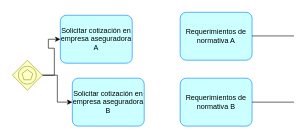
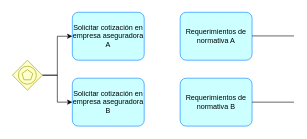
  <mxCell id="0" />
  <mxCell id="1" parent="0" />
  <mxCell id="2" value="Solicitar cotización en empresa aseguradora B" style="points=[[0.25,0,0],[0.5,0,0],[0.75,0,0],[1,0.25,0],[1,0.5,0],[1,0.75,0],[0.75,1,0],[0.5,1,0],[0.25,1,0],[0,0.75,0],[0,0.5,0],[0,0.25,0]];shape=mxgraph.bpmn.task;whiteSpace=wrap;rectStyle=rounded;size=10;html=1;taskMarker=abstract;strokeColor=#007FFF;fillColor=#CCFFFF;" vertex="1" parent="1"><mxGeometry x="120" y="130" width="120" height="80" as="geometry" /></mxCell>
  <mxCell id="3" style="edgeStyle=orthogonalEdgeStyle;rounded=0;orthogonalLoop=1;jettySize=auto;html=1;entryX=0;entryY=0.5;entryDx=0;entryDy=0;entryPerimeter=0;" edge="1" parent="1" source="5" target="6"><mxGeometry relative="1" as="geometry" /></mxCell>
  <mxCell id="4" style="edgeStyle=orthogonalEdgeStyle;rounded=0;orthogonalLoop=1;jettySize=auto;html=1;entryX=0;entryY=0.5;entryDx=0;entryDy=0;entryPerimeter=0;" edge="1" parent="1" source="5" target="2"><mxGeometry relative="1" as="geometry" /></mxCell>
  <mxCell id="5" value="" style="points=[[0.25,0.25,0],[0.5,0,0],[0.75,0.25,0],[1,0.5,0],[0.75,0.75,0],[0.5,1,0],[0.25,0.75,0],[0,0.5,0]];shape=mxgraph.bpmn.gateway2;html=1;verticalLabelPosition=bottom;labelBackgroundColor=#ffffff;verticalAlign=top;align=center;perimeter=rhombusPerimeter;outlineConnect=0;outline=standard;symbol=multiple;strokeColor=#999900;fillColor=#FFFFCC;" vertex="1" parent="1"><mxGeometry x="20" y="100" width="50" height="50" as="geometry" /></mxCell>
- <mxCell id="6" value="Solicitar cotización en empresa aseguradora A" style="points=[[0.25,0,0],[0.5,0,0],[0.75,0,0],[1,0.25,0],[1,0.5,0],[1,0.75,0],[0.75,1,0],[0.5,1,0],[0.25,1,0],[0,0.75,0],[0,0.5,0],[0,0.25,0]];shape=mxgraph.bpmn.task;whiteSpace=wrap;rectStyle=rounded;size=10;html=1;taskMarker=abstract;strokeColor=#007FFF;fillColor=#CCFFFF;" vertex="1" parent="1"><mxGeometry x="100" y="25" width="120" height="80" as="geometry" /></mxCell>
+ <mxCell id="6" value="Solicitar cotización en empresa aseguradora A" style="points=[[0.25,0,0],[0.5,0,0],[0.75,0,0],[1,0.25,0],[1,0.5,0],[1,0.75,0],[0.75,1,0],[0.5,1,0],[0.25,1,0],[0,0.75,0],[0,0.5,0],[0,0.25,0]];shape=mxgraph.bpmn.task;whiteSpace=wrap;rectStyle=rounded;size=10;html=1;taskMarker=abstract;strokeColor=#007FFF;fillColor=#CCFFFF;" vertex="1" parent="1"><mxGeometry x="120" y="20" width="120" height="80" as="geometry" /></mxCell>
  <mxCell id="7" value="Requerimientos de normativa A" style="points=[[0.25,0,0],[0.5,0,0],[0.75,0,0],[1,0.25,0],[1,0.5,0],[1,0.75,0],[0.75,1,0],[0.5,1,0],[0.25,1,0],[0,0.75,0],[0,0.5,0],[0,0.25,0]];shape=mxgraph.bpmn.task;whiteSpace=wrap;rectStyle=rounded;size=10;html=1;taskMarker=abstract;strokeColor=#007FFF;fillColor=#CCFFFF;" vertex="1" parent="1"><mxGeometry x="300" y="20" width="120" height="80" as="geometry" /></mxCell>
  <mxCell id="8" value="Requerimientos de normativa B" style="points=[[0.25,0,0],[0.5,0,0],[0.75,0,0],[1,0.25,0],[1,0.5,0],[1,0.75,0],[0.75,1,0],[0.5,1,0],[0.25,1,0],[0,0.75,0],[0,0.5,0],[0,0.25,0]];shape=mxgraph.bpmn.task;whiteSpace=wrap;rectStyle=rounded;size=10;html=1;taskMarker=abstract;strokeColor=#007FFF;fillColor=#CCFFFF;" vertex="1" parent="1"><mxGeometry x="300" y="130" width="120" height="80" as="geometry" /></mxCell>
  <mxCell id="9" value="" style="endArrow=none;html=1;rounded=0;" edge="1" parent="1"><mxGeometry width="50" height="50" relative="1" as="geometry"><mxPoint x="420" y="170" as="sourcePoint" /><mxPoint x="490" y="170" as="targetPoint" /></mxGeometry></mxCell>
  <mxCell id="10" value="" style="endArrow=none;html=1;rounded=0;" edge="1" parent="1"><mxGeometry width="50" height="50" relative="1" as="geometry"><mxPoint x="420" y="59.47" as="sourcePoint" /><mxPoint x="490" y="59.47" as="targetPoint" /></mxGeometry></mxCell>
